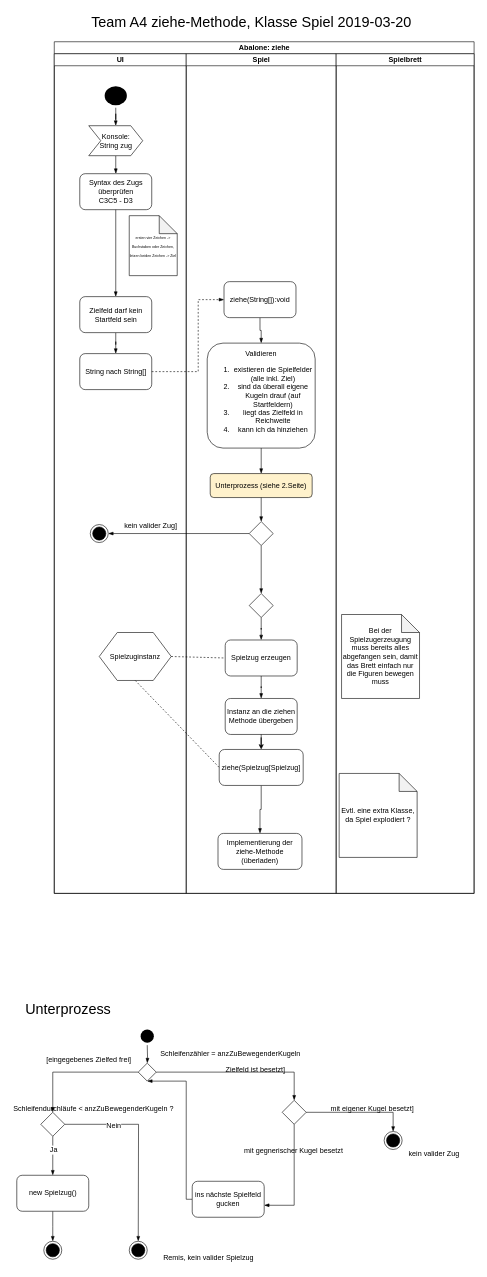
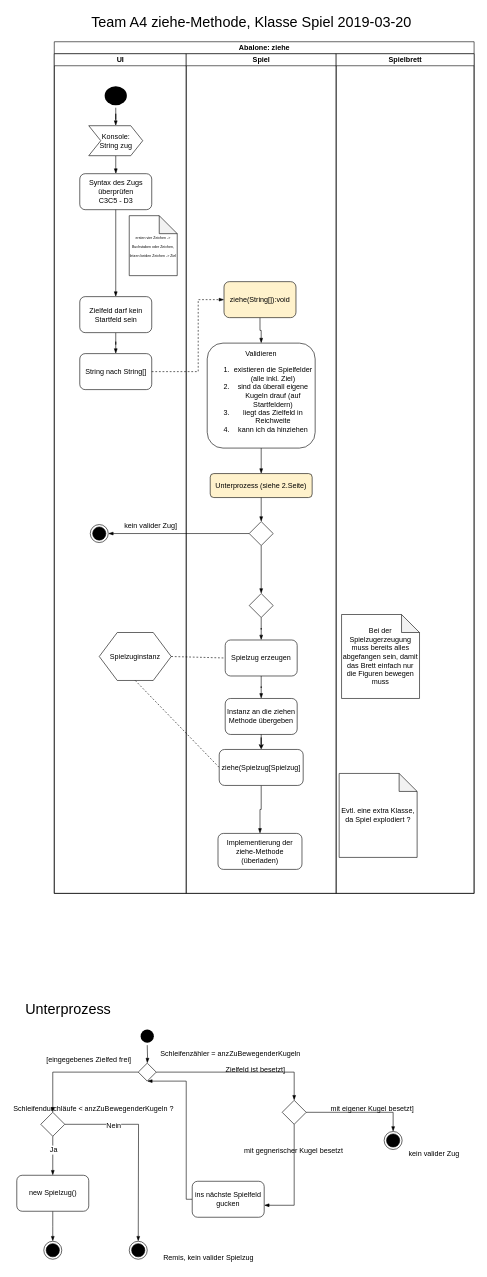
  <mxCell id="0" />
  <mxCell id="1" parent="0" />
  <mxCell id="2" value="&lt;font style=&quot;font-size: 24px&quot;&gt;Team A4 ziehe-Methode, Klasse Spiel 2019-03-20&lt;/font&gt;" style="text;html=1;resizable=0;points=[];autosize=1;align=left;verticalAlign=top;spacingTop=-4;" parent="1" vertex="1"><mxGeometry x="150" y="20" width="550" height="20" as="geometry" /></mxCell>
  <mxCell id="3" value="Abalone: ziehe" style="swimlane;html=1;childLayout=stackLayout;resizeParent=1;resizeParentMax=0;startSize=20;" parent="1" vertex="1"><mxGeometry x="90" y="69" width="700" height="1420" as="geometry" /></mxCell>
  <mxCell id="4" value="UI" style="swimlane;html=1;startSize=20;" parent="3" vertex="1"><mxGeometry y="20" width="220" height="1400" as="geometry" /></mxCell>
  <mxCell id="5" value="sq" style="ellipse;html=1;shape=startState;fillColor=#000000;strokeColor=none;" parent="4" vertex="1"><mxGeometry x="80" y="50" width="45" height="40" as="geometry" /></mxCell>
  <mxCell id="6" value="" style="edgeStyle=orthogonalEdgeStyle;html=1;verticalAlign=bottom;endArrow=open;endSize=8;strokeColor=none;rounded=0;" parent="4" source="9" edge="1"><mxGeometry relative="1" as="geometry"><mxPoint x="110" y="190" as="targetPoint" /></mxGeometry></mxCell>
  <mxCell id="7" value="" style="edgeStyle=orthogonalEdgeStyle;rounded=0;orthogonalLoop=1;jettySize=auto;html=1;endArrow=none;endFill=0;startArrow=blockThin;startFill=1;" parent="4" source="9" target="5" edge="1"><mxGeometry relative="1" as="geometry" /></mxCell>
  <mxCell id="8" value="" style="edgeStyle=orthogonalEdgeStyle;rounded=0;orthogonalLoop=1;jettySize=auto;html=1;startArrow=none;startFill=0;endArrow=blockThin;endFill=1;" parent="4" source="9" edge="1"><mxGeometry relative="1" as="geometry"><mxPoint x="102.69" y="200" as="targetPoint" /></mxGeometry></mxCell>
  <mxCell id="9" value="Konsole: &lt;br&gt;String zug" style="shape=step;perimeter=stepPerimeter;whiteSpace=wrap;html=1;fixedSize=1;" parent="4" vertex="1"><mxGeometry x="57.5" y="120" width="90" height="50" as="geometry" /></mxCell>
  <mxCell id="10" value="" style="edgeStyle=orthogonalEdgeStyle;html=1;verticalAlign=bottom;endArrow=open;endSize=8;strokeColor=none;rounded=0;" parent="4" source="5" target="9" edge="1"><mxGeometry relative="1" as="geometry"><mxPoint x="180" y="290" as="targetPoint" /><mxPoint x="172.5" y="190" as="sourcePoint" /></mxGeometry></mxCell>
  <mxCell id="11" value="" style="edgeStyle=orthogonalEdgeStyle;rounded=0;orthogonalLoop=1;jettySize=auto;html=1;startArrow=none;startFill=0;endArrow=blockThin;endFill=1;" parent="4" source="15" target="13" edge="1"><mxGeometry relative="1" as="geometry" /></mxCell>
  <mxCell id="12" value="Syntax des Zugs überprüfen&lt;br&gt;C3C5 - D3&lt;br&gt;" style="rounded=1;whiteSpace=wrap;html=1;" parent="4" vertex="1"><mxGeometry x="42.5" y="200" width="120" height="60" as="geometry" /></mxCell>
  <mxCell id="13" value="String nach String[]" style="rounded=1;whiteSpace=wrap;html=1;" parent="4" vertex="1"><mxGeometry x="42.5" y="500" width="120" height="60" as="geometry" /></mxCell>
  <mxCell id="14" value="&lt;font style=&quot;font-size: 6px&quot;&gt;ersten vier Zeichen -&amp;gt; Buchstaben oder Zeichen,&lt;br&gt;letzen beiden Zeichen -&amp;gt; Ziel&lt;/font&gt;&lt;br&gt;" style="shape=note;whiteSpace=wrap;html=1;backgroundOutline=1;darkOpacity=0.05;" parent="4" vertex="1"><mxGeometry x="125" y="270" width="80" height="100" as="geometry" /></mxCell>
  <mxCell id="15" value="Zielfeld darf kein Startfeld sein" style="rounded=1;whiteSpace=wrap;html=1;" parent="4" vertex="1"><mxGeometry x="42.5" y="405" width="120" height="60" as="geometry" /></mxCell>
  <mxCell id="16" value="" style="edgeStyle=orthogonalEdgeStyle;rounded=0;orthogonalLoop=1;jettySize=auto;html=1;startArrow=none;startFill=0;endArrow=blockThin;endFill=1;" parent="4" source="12" target="15" edge="1"><mxGeometry relative="1" as="geometry"><mxPoint x="172.5" y="360" as="sourcePoint" /><mxPoint x="172.5" y="600" as="targetPoint" /></mxGeometry></mxCell>
  <mxCell id="17" value="kein valider Zug]" style="text;html=1;resizable=0;points=[];autosize=1;align=left;verticalAlign=top;spacingTop=-4;" parent="4" vertex="1"><mxGeometry x="115" y="778" width="100" height="20" as="geometry" /></mxCell>
  <mxCell id="18" value="" style="ellipse;html=1;shape=endState;fillColor=#000000;strokeColor=#000000;" parent="4" vertex="1"><mxGeometry x="60" y="785" width="30" height="30" as="geometry" /></mxCell>
  <mxCell id="19" value="Spiel&lt;br&gt;" style="swimlane;html=1;startSize=20;" parent="3" vertex="1"><mxGeometry x="220" y="20" width="250" height="1400" as="geometry" /></mxCell>
  <mxCell id="20" value="" style="edgeStyle=orthogonalEdgeStyle;rounded=0;orthogonalLoop=1;jettySize=auto;html=1;startArrow=none;startFill=0;endArrow=blockThin;endFill=1;" parent="19" source="21" target="23" edge="1"><mxGeometry relative="1" as="geometry" /></mxCell>
- <mxCell id="21" value="ziehe(String[]):void" style="rounded=1;whiteSpace=wrap;html=1;" parent="19" vertex="1"><mxGeometry x="63" y="380" width="120" height="60" as="geometry" /></mxCell>
+ <mxCell id="21" value="ziehe(String[]):void" style="rounded=1;whiteSpace=wrap;html=1;fillColor=#fff2cc;" parent="19" vertex="1"><mxGeometry x="63" y="380" width="120" height="60" as="geometry" /></mxCell>
  <mxCell id="22" value="" style="edgeStyle=orthogonalEdgeStyle;rounded=0;orthogonalLoop=1;jettySize=auto;html=1;startArrow=none;startFill=0;endArrow=blockThin;endFill=1;" parent="19" source="23" target="24" edge="1"><mxGeometry relative="1" as="geometry" /></mxCell>
  <mxCell id="23" value="&lt;div style=&quot;text-align: center&quot;&gt;&lt;span&gt;Validieren&lt;/span&gt;&lt;/div&gt;&lt;div style=&quot;text-align: center&quot;&gt;&lt;ol&gt;&lt;li&gt;existieren die Spielfelder (alle inkl. Ziel)&lt;br&gt;&lt;/li&gt;&lt;li&gt;sind da überall eigene Kugeln drauf (auf Startfeldern)&lt;br&gt;&lt;/li&gt;&lt;li&gt;liegt das Zielfeld in Reichweite&lt;/li&gt;&lt;li&gt;kann ich da hinziehen&lt;/li&gt;&lt;/ol&gt;&lt;/div&gt;" style="rounded=1;whiteSpace=wrap;html=1;" parent="19" vertex="1"><mxGeometry x="35" y="482.5" width="180" height="175" as="geometry" /></mxCell>
  <mxCell id="24" value="&lt;div style=&quot;text-align: center&quot;&gt;Unterprozess (siehe 2.Seite)&lt;/div&gt;" style="rounded=1;whiteSpace=wrap;html=1;fillColor=#fff2cc;" parent="19" vertex="1"><mxGeometry x="40" y="700" width="170" height="40" as="geometry" /></mxCell>
  <mxCell id="25" value="" style="edgeStyle=orthogonalEdgeStyle;rounded=0;jumpSize=11;orthogonalLoop=1;jettySize=auto;html=1;startArrow=none;startFill=0;endArrow=blockThin;endFill=1;" parent="19" source="27" edge="1"><mxGeometry relative="1" as="geometry"><mxPoint x="-130" y="800" as="targetPoint" /></mxGeometry></mxCell>
  <mxCell id="26" value="" style="edgeStyle=orthogonalEdgeStyle;rounded=0;jumpSize=11;orthogonalLoop=1;jettySize=auto;html=1;startArrow=none;startFill=0;endArrow=blockThin;endFill=1;" parent="19" source="27" target="28" edge="1"><mxGeometry relative="1" as="geometry" /></mxCell>
  <mxCell id="27" value="" style="rhombus;whiteSpace=wrap;html=1;strokeColor=#000000;" parent="19" vertex="1"><mxGeometry x="105" y="780" width="40" height="40" as="geometry" /></mxCell>
  <mxCell id="28" value="" style="rhombus;whiteSpace=wrap;html=1;strokeColor=#000000;" parent="19" vertex="1"><mxGeometry x="105" y="900" width="40" height="40" as="geometry" /></mxCell>
  <mxCell id="29" value="" style="edgeStyle=orthogonalEdgeStyle;rounded=0;jumpSize=11;orthogonalLoop=1;jettySize=auto;html=1;startArrow=none;startFill=0;endArrow=blockThin;endFill=1;" parent="19" source="24" target="27" edge="1"><mxGeometry relative="1" as="geometry"><mxPoint x="415" y="840" as="sourcePoint" /><mxPoint x="415" y="920" as="targetPoint" /></mxGeometry></mxCell>
  <mxCell id="30" value="Spielzuginstanz" style="shape=hexagon;perimeter=hexagonPerimeter2;whiteSpace=wrap;html=1;" parent="19" vertex="1"><mxGeometry x="-145" y="965" width="120" height="80" as="geometry" /></mxCell>
  <mxCell id="31" value="" style="edgeStyle=orthogonalEdgeStyle;rounded=0;jumpSize=11;orthogonalLoop=1;jettySize=auto;html=1;startArrow=blockThin;startFill=1;endArrow=none;endFill=0;entryX=0.5;entryY=1;entryDx=0;entryDy=0;" parent="19" source="32" target="28" edge="1"><mxGeometry relative="1" as="geometry"><mxPoint x="132.5" y="895" as="targetPoint" /></mxGeometry></mxCell>
  <mxCell id="32" value="Spielzug erzeugen" style="rounded=1;whiteSpace=wrap;html=1;" parent="19" vertex="1"><mxGeometry x="65" y="977.5" width="120" height="60" as="geometry" /></mxCell>
  <mxCell id="33" value="Instanz an die ziehen Methode übergeben" style="rounded=1;whiteSpace=wrap;html=1;" parent="19" vertex="1"><mxGeometry x="65" y="1075" width="120" height="60" as="geometry" /></mxCell>
  <mxCell id="34" value="" style="edgeStyle=orthogonalEdgeStyle;rounded=0;orthogonalLoop=1;jettySize=auto;html=1;startArrow=none;startFill=0;endArrow=blockThin;endFill=1;entryX=0.5;entryY=0;entryDx=0;entryDy=0;" parent="19" source="32" target="33" edge="1"><mxGeometry relative="1" as="geometry"><mxPoint x="-7.5" y="1005" as="targetPoint" /></mxGeometry></mxCell>
  <mxCell id="35" value="" style="endArrow=none;dashed=1;html=1;exitX=1;exitY=0.5;exitDx=0;exitDy=0;entryX=0;entryY=0.5;entryDx=0;entryDy=0;" parent="19" source="30" target="32" edge="1"><mxGeometry width="50" height="50" relative="1" as="geometry"><mxPoint x="12.5" y="1025" as="sourcePoint" /><mxPoint x="62.5" y="975" as="targetPoint" /></mxGeometry></mxCell>
  <mxCell id="36" value="Spielbrett" style="swimlane;html=1;startSize=20;" parent="3" vertex="1"><mxGeometry x="470" y="20" width="230" height="1400" as="geometry" /></mxCell>
  <mxCell id="37" value="Bei der Spielzugerzeugung muss bereits alles abgefangen sein, damit das Brett einfach nur die Figuren bewegen muss" style="shape=note;whiteSpace=wrap;html=1;backgroundOutline=1;darkOpacity=0.05;" parent="36" vertex="1"><mxGeometry x="9" y="935" width="130" height="140" as="geometry" /></mxCell>
  <mxCell id="38" value="" style="edgeStyle=orthogonalEdgeStyle;rounded=0;orthogonalLoop=1;jettySize=auto;html=1;startArrow=none;startFill=0;endArrow=blockThin;endFill=1;entryX=0;entryY=0.5;entryDx=0;entryDy=0;exitX=1;exitY=0.5;exitDx=0;exitDy=0;dashed=1;" parent="3" source="13" target="21" edge="1"><mxGeometry relative="1" as="geometry"><mxPoint x="112.5" y="290" as="sourcePoint" /><mxPoint x="112.5" y="410" as="targetPoint" /><Array as="points"><mxPoint x="240" y="550" /><mxPoint x="240" y="430" /></Array></mxGeometry></mxCell>
  <mxCell id="39" value="Evtl. eine extra Klasse, da Spiel explodiert ?" style="shape=note;whiteSpace=wrap;html=1;backgroundOutline=1;darkOpacity=0.05;" parent="1" vertex="1"><mxGeometry x="565" y="1289" width="130" height="140" as="geometry" /></mxCell>
  <mxCell id="40" value="" style="edgeStyle=orthogonalEdgeStyle;rounded=0;orthogonalLoop=1;jettySize=auto;html=1;startArrow=none;startFill=0;endArrow=blockThin;endFill=1;" parent="1" source="41" target="42" edge="1"><mxGeometry relative="1" as="geometry" /></mxCell>
  <mxCell id="41" value="ziehe(Spielzug[Spielzug]" style="rounded=1;whiteSpace=wrap;html=1;" parent="1" vertex="1"><mxGeometry x="365" y="1249" width="140" height="60" as="geometry" /></mxCell>
  <mxCell id="42" value="Implementierung der ziehe-Methode (überladen)&lt;br&gt;" style="rounded=1;whiteSpace=wrap;html=1;" parent="1" vertex="1"><mxGeometry x="363" y="1389" width="140" height="60" as="geometry" /></mxCell>
  <mxCell id="43" value="" style="ellipse;html=1;shape=startState;fillColor=#000000;strokeColor=none;" parent="1" vertex="1"><mxGeometry x="230" y="1712" width="30" height="30" as="geometry" /></mxCell>
  <mxCell id="44" value="" style="edgeStyle=orthogonalEdgeStyle;html=1;verticalAlign=bottom;endArrow=open;endSize=8;strokeColor=none;" parent="1" source="43" edge="1"><mxGeometry relative="1" as="geometry"><mxPoint x="105" y="1729" as="targetPoint" /></mxGeometry></mxCell>
  <mxCell id="45" value="[eingegebenes Zielfed frei]" style="text;html=1;resizable=0;points=[];autosize=1;align=left;verticalAlign=top;spacingTop=-4;" parent="1" vertex="1"><mxGeometry x="75" y="1757" width="160" height="20" as="geometry" /></mxCell>
  <mxCell id="46" value="" style="edgeStyle=orthogonalEdgeStyle;rounded=0;orthogonalLoop=1;jettySize=auto;html=1;startArrow=none;startFill=0;endArrow=blockThin;endFill=1;" parent="1" source="48" target="54" edge="1"><mxGeometry relative="1" as="geometry"><mxPoint x="500" y="1889" as="targetPoint" /></mxGeometry></mxCell>
  <mxCell id="47" value="" style="edgeStyle=orthogonalEdgeStyle;rounded=0;jumpSize=11;orthogonalLoop=1;jettySize=auto;html=1;startArrow=none;startFill=0;endArrow=blockThin;endFill=1;entryX=0.5;entryY=1;entryDx=0;entryDy=0;" parent="1" source="63" target="52" edge="1"><mxGeometry relative="1" as="geometry"><mxPoint x="390" y="1854" as="targetPoint" /><Array as="points"><mxPoint x="310" y="1999" /><mxPoint x="310" y="1802" /></Array></mxGeometry></mxCell>
  <mxCell id="48" value="" style="rhombus;whiteSpace=wrap;html=1;" parent="1" vertex="1"><mxGeometry x="470" y="1834" width="40" height="40" as="geometry" /></mxCell>
  <mxCell id="49" value="" style="edgeStyle=orthogonalEdgeStyle;rounded=0;orthogonalLoop=1;jettySize=auto;html=1;startArrow=none;startFill=0;endArrow=blockThin;endFill=1;entryX=0.5;entryY=0;entryDx=0;entryDy=0;exitX=1;exitY=0.5;exitDx=0;exitDy=0;" parent="1" source="52" target="48" edge="1"><mxGeometry relative="1" as="geometry"><mxPoint x="495" y="1834" as="targetPoint" /><mxPoint x="415" y="1799" as="sourcePoint" /></mxGeometry></mxCell>
  <mxCell id="50" value="" style="edgeStyle=orthogonalEdgeStyle;rounded=0;orthogonalLoop=1;jettySize=auto;html=1;startArrow=none;startFill=0;endArrow=blockThin;endFill=1;entryX=0.5;entryY=0;entryDx=0;entryDy=0;" parent="1" source="67" target="56" edge="1"><mxGeometry relative="1" as="geometry"><mxPoint x="148" y="1822" as="targetPoint" /></mxGeometry></mxCell>
  <mxCell id="51" value="Ja" style="text;html=1;resizable=0;points=[];align=center;verticalAlign=middle;labelBackgroundColor=#ffffff;" parent="50" vertex="1" connectable="0"><mxGeometry x="0.023" y="12" relative="1" as="geometry"><mxPoint x="-11" y="-11" as="offset" /></mxGeometry></mxCell>
  <mxCell id="52" value="" style="rhombus;whiteSpace=wrap;html=1;" parent="1" vertex="1"><mxGeometry x="230" y="1772" width="30" height="30" as="geometry" /></mxCell>
  <mxCell id="53" value="" style="edgeStyle=orthogonalEdgeStyle;rounded=0;orthogonalLoop=1;jettySize=auto;html=1;startArrow=none;startFill=0;endArrow=blockThin;endFill=1;" parent="1" target="52" edge="1"><mxGeometry relative="1" as="geometry"><mxPoint x="245" y="1742" as="sourcePoint" /><mxPoint x="245" y="1782" as="targetPoint" /></mxGeometry></mxCell>
  <mxCell id="54" value="" style="ellipse;html=1;shape=endState;fillColor=#000000;strokeColor=#000000;" parent="1" vertex="1"><mxGeometry x="640" y="1886" width="30" height="30" as="geometry" /></mxCell>
  <mxCell id="55" value="" style="edgeStyle=orthogonalEdgeStyle;rounded=0;orthogonalLoop=1;jettySize=auto;html=1;startArrow=none;startFill=0;endArrow=blockThin;endFill=1;" parent="1" source="56" edge="1"><mxGeometry relative="1" as="geometry"><mxPoint x="87.5" y="2069" as="targetPoint" /></mxGeometry></mxCell>
  <mxCell id="56" value="new Spielzug()" style="rounded=1;whiteSpace=wrap;html=1;strokeColor=#000000;" parent="1" vertex="1"><mxGeometry x="27.5" y="1959" width="120" height="60" as="geometry" /></mxCell>
  <mxCell id="57" value="" style="ellipse;html=1;shape=endState;fillColor=#000000;strokeColor=#000000;" parent="1" vertex="1"><mxGeometry x="215" y="2069" width="30" height="30" as="geometry" /></mxCell>
  <mxCell id="58" value="Zielfeld ist besetzt]" style="text;html=1;resizable=0;points=[];autosize=1;align=left;verticalAlign=top;spacingTop=-4;" parent="1" vertex="1"><mxGeometry x="374" y="1773" width="110" height="20" as="geometry" /></mxCell>
  <mxCell id="59" value="mit eigener Kugel besetzt]" style="text;html=1;resizable=0;points=[];autosize=1;align=left;verticalAlign=top;spacingTop=-4;" parent="1" vertex="1"><mxGeometry x="549" y="1839" width="150" height="20" as="geometry" /></mxCell>
  <mxCell id="60" value="kein valider Zug" style="text;html=1;resizable=0;points=[];autosize=1;align=left;verticalAlign=top;spacingTop=-4;" parent="1" vertex="1"><mxGeometry x="679" y="1913" width="100" height="20" as="geometry" /></mxCell>
  <mxCell id="61" value="Schleifenzähler = anzZuBewegenderKugeln" style="text;html=1;resizable=0;points=[];autosize=1;align=left;verticalAlign=top;spacingTop=-4;" parent="1" vertex="1"><mxGeometry x="265" y="1747" width="250" height="20" as="geometry" /></mxCell>
  <mxCell id="62" value="mit gegnerischer Kugel besetzt" style="text;html=1;resizable=0;points=[];autosize=1;align=left;verticalAlign=top;spacingTop=-4;" parent="1" vertex="1"><mxGeometry x="405" y="1909" width="180" height="20" as="geometry" /></mxCell>
  <mxCell id="63" value="ins nächste Spielfeld gucken" style="rounded=1;whiteSpace=wrap;html=1;strokeColor=#000000;" parent="1" vertex="1"><mxGeometry x="320" y="1969" width="120" height="60" as="geometry" /></mxCell>
  <mxCell id="64" value="" style="edgeStyle=orthogonalEdgeStyle;rounded=0;jumpSize=11;orthogonalLoop=1;jettySize=auto;html=1;startArrow=none;startFill=0;endArrow=blockThin;endFill=1;" parent="1" source="48" edge="1"><mxGeometry relative="1" as="geometry"><mxPoint x="490" y="1874" as="sourcePoint" /><mxPoint x="440" y="2009" as="targetPoint" /><Array as="points"><mxPoint x="490" y="2009" /></Array></mxGeometry></mxCell>
  <mxCell id="65" value="" style="edgeStyle=orthogonalEdgeStyle;rounded=0;jumpSize=11;orthogonalLoop=1;jettySize=auto;html=1;startArrow=none;startFill=0;endArrow=blockThin;endFill=1;" parent="1" source="67" edge="1"><mxGeometry relative="1" as="geometry"><mxPoint x="230" y="2069" as="targetPoint" /></mxGeometry></mxCell>
  <mxCell id="66" value="Nein" style="text;html=1;resizable=0;points=[];align=center;verticalAlign=middle;labelBackgroundColor=#ffffff;" parent="65" vertex="1" connectable="0"><mxGeometry x="-0.493" y="-2" relative="1" as="geometry"><mxPoint as="offset" /></mxGeometry></mxCell>
  <mxCell id="67" value="" style="rhombus;whiteSpace=wrap;html=1;" parent="1" vertex="1"><mxGeometry x="67.5" y="1854" width="40" height="40" as="geometry" /></mxCell>
  <mxCell id="68" value="" style="edgeStyle=orthogonalEdgeStyle;rounded=0;orthogonalLoop=1;jettySize=auto;html=1;startArrow=none;startFill=0;endArrow=blockThin;endFill=1;entryX=0.5;entryY=0;entryDx=0;entryDy=0;" parent="1" source="52" target="67" edge="1"><mxGeometry relative="1" as="geometry"><mxPoint x="88" y="1959" as="targetPoint" /><mxPoint x="230" y="1787" as="sourcePoint" /></mxGeometry></mxCell>
  <mxCell id="69" value="Schleifendurchläufe &amp;lt; anzZuBewegenderKugeln ?" style="text;html=1;resizable=0;points=[];autosize=1;align=left;verticalAlign=top;spacingTop=-4;" parent="1" vertex="1"><mxGeometry y="1839" width="280" height="20" as="geometry" x="20" /></mxCell>
  <mxCell id="70" value="" style="ellipse;html=1;shape=endState;fillColor=#000000;strokeColor=#000000;" parent="1" vertex="1"><mxGeometry x="72.5" y="2069" width="30" height="30" as="geometry" /></mxCell>
  <mxCell id="71" value="Remis, kein valider Spielzug" style="text;html=1;resizable=0;points=[];autosize=1;align=left;verticalAlign=top;spacingTop=-4;" parent="1" vertex="1"><mxGeometry x="270" y="2087" width="170" height="20" as="geometry" /></mxCell>
  <mxCell id="72" value="" style="endArrow=none;dashed=1;html=1;exitX=0.5;exitY=1;exitDx=0;exitDy=0;entryX=0;entryY=0.5;entryDx=0;entryDy=0;" parent="1" source="30" target="41" edge="1"><mxGeometry width="50" height="50" relative="1" as="geometry"><mxPoint x="295" y="1104" as="sourcePoint" /><mxPoint x="393" y="1104" as="targetPoint" /></mxGeometry></mxCell>
  <mxCell id="73" value="" style="edgeStyle=orthogonalEdgeStyle;rounded=0;orthogonalLoop=1;jettySize=auto;html=1;" parent="1" source="33" target="41" edge="1"><mxGeometry relative="1" as="geometry" /></mxCell>
  <mxCell id="74" value="&lt;font style=&quot;font-size: 24px&quot;&gt;Unterprozess&lt;/font&gt;" style="text;html=1;resizable=0;points=[];autosize=1;align=left;verticalAlign=top;spacingTop=-4;" parent="1" vertex="1"><mxGeometry x="40" y="1665" width="160" height="20" as="geometry" /></mxCell>
